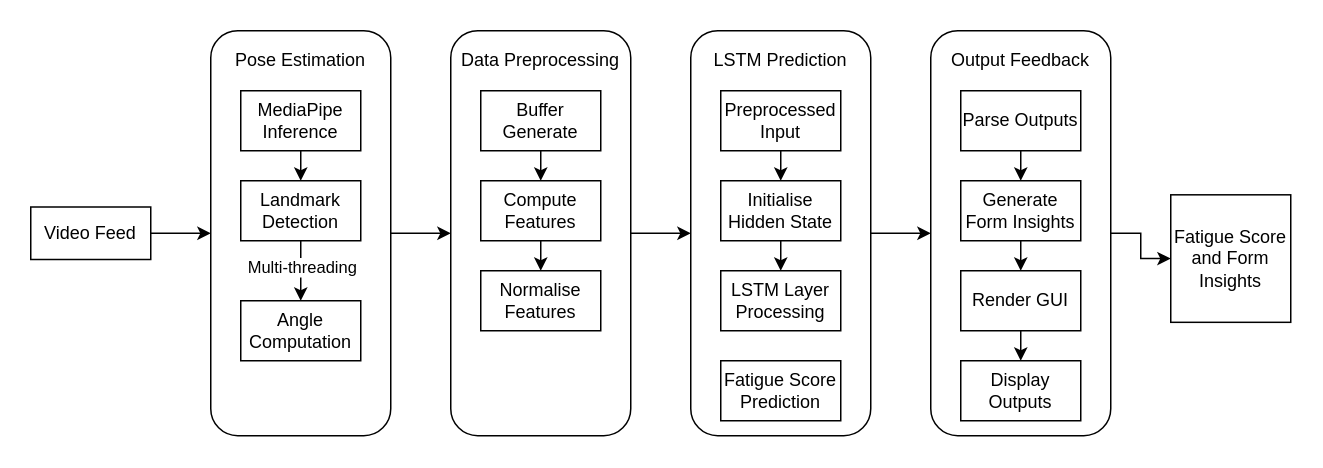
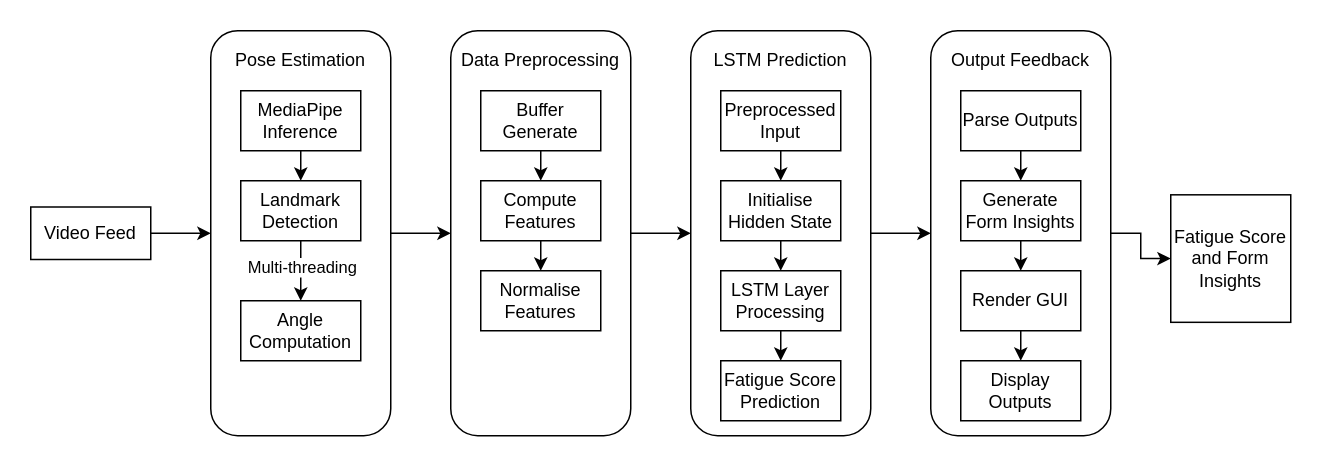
  <mxCell id="0" />
  <mxCell id="1" parent="0" />
  <mxCell id="2" style="edgeStyle=orthogonalEdgeStyle;rounded=0;orthogonalLoop=1;jettySize=auto;html=1;exitX=1;exitY=0.5;exitDx=0;exitDy=0;entryX=0;entryY=0.5;entryDx=0;entryDy=0;" edge="1" parent="1" source="3" target="40"><mxGeometry relative="1" as="geometry" /></mxCell>
  <mxCell id="3" value="" style="rounded=1;whiteSpace=wrap;html=1;" vertex="1" parent="1"><mxGeometry x="620" y="20" width="120" height="270" as="geometry" /></mxCell>
  <mxCell id="4" style="edgeStyle=orthogonalEdgeStyle;rounded=0;orthogonalLoop=1;jettySize=auto;html=1;exitX=1;exitY=0.5;exitDx=0;exitDy=0;entryX=0;entryY=0.5;entryDx=0;entryDy=0;" edge="1" parent="1" source="5" target="3"><mxGeometry relative="1" as="geometry" /></mxCell>
  <mxCell id="5" value="" style="rounded=1;whiteSpace=wrap;html=1;" vertex="1" parent="1"><mxGeometry x="460" y="20" width="120" height="270" as="geometry" /></mxCell>
  <mxCell id="6" style="edgeStyle=orthogonalEdgeStyle;rounded=0;orthogonalLoop=1;jettySize=auto;html=1;exitX=1;exitY=0.5;exitDx=0;exitDy=0;entryX=0;entryY=0.5;entryDx=0;entryDy=0;" edge="1" parent="1" source="7" target="9"><mxGeometry relative="1" as="geometry" /></mxCell>
  <mxCell id="7" value="" style="rounded=1;whiteSpace=wrap;html=1;" vertex="1" parent="1"><mxGeometry x="140" y="20" width="120" height="270" as="geometry" /></mxCell>
  <mxCell id="8" style="edgeStyle=orthogonalEdgeStyle;rounded=0;orthogonalLoop=1;jettySize=auto;html=1;exitX=1;exitY=0.5;exitDx=0;exitDy=0;entryX=0;entryY=0.5;entryDx=0;entryDy=0;" edge="1" parent="1" source="9" target="5"><mxGeometry relative="1" as="geometry" /></mxCell>
  <mxCell id="9" value="" style="rounded=1;whiteSpace=wrap;html=1;" vertex="1" parent="1"><mxGeometry x="300" y="20" width="120" height="270" as="geometry" /></mxCell>
  <mxCell id="10" style="edgeStyle=orthogonalEdgeStyle;rounded=0;orthogonalLoop=1;jettySize=auto;html=1;exitX=1;exitY=0.5;exitDx=0;exitDy=0;entryX=0;entryY=0.5;entryDx=0;entryDy=0;" edge="1" parent="1" source="11" target="7"><mxGeometry relative="1" as="geometry" /></mxCell>
  <mxCell id="11" value="Video Feed" style="rounded=0;whiteSpace=wrap;html=1;" vertex="1" parent="1"><mxGeometry x="20" y="137.5" width="80" height="35" as="geometry" /></mxCell>
  <mxCell id="12" style="edgeStyle=orthogonalEdgeStyle;rounded=0;orthogonalLoop=1;jettySize=auto;html=1;exitX=0.5;exitY=1;exitDx=0;exitDy=0;entryX=0.5;entryY=0;entryDx=0;entryDy=0;" edge="1" parent="1" source="14" target="15"><mxGeometry relative="1" as="geometry" /></mxCell>
  <mxCell id="13" value="Multi-threading" style="edgeLabel;html=1;align=center;verticalAlign=middle;resizable=0;points=[];" vertex="1" connectable="0" parent="12"><mxGeometry x="-0.15" relative="1" as="geometry"><mxPoint as="offset" /></mxGeometry></mxCell>
  <mxCell id="14" value="Landmark Detection" style="rounded=0;whiteSpace=wrap;html=1;" vertex="1" parent="1"><mxGeometry x="160" y="120" width="80" height="40" as="geometry" /></mxCell>
  <mxCell id="15" value="Angle Computation" style="rounded=0;whiteSpace=wrap;html=1;" vertex="1" parent="1"><mxGeometry x="160" y="200" width="80" height="40" as="geometry" /></mxCell>
  <mxCell id="16" style="edgeStyle=orthogonalEdgeStyle;rounded=0;orthogonalLoop=1;jettySize=auto;html=1;exitX=0.5;exitY=1;exitDx=0;exitDy=0;entryX=0.5;entryY=0;entryDx=0;entryDy=0;" edge="1" parent="1" source="17" target="19"><mxGeometry relative="1" as="geometry" /></mxCell>
  <mxCell id="17" value="Buffer Generate" style="rounded=0;whiteSpace=wrap;html=1;" vertex="1" parent="1"><mxGeometry x="320" y="60" width="80" height="40" as="geometry" /></mxCell>
  <mxCell id="18" style="edgeStyle=orthogonalEdgeStyle;rounded=0;orthogonalLoop=1;jettySize=auto;html=1;exitX=0.5;exitY=1;exitDx=0;exitDy=0;entryX=0.5;entryY=0;entryDx=0;entryDy=0;" edge="1" parent="1" source="19" target="20"><mxGeometry relative="1" as="geometry" /></mxCell>
  <mxCell id="19" value="Compute Features" style="rounded=0;whiteSpace=wrap;html=1;" vertex="1" parent="1"><mxGeometry x="320" y="120" width="80" height="40" as="geometry" /></mxCell>
  <mxCell id="20" value="Normalise Features" style="rounded=0;whiteSpace=wrap;html=1;" vertex="1" parent="1"><mxGeometry x="320" y="180" width="80" height="40" as="geometry" /></mxCell>
  <mxCell id="21" style="edgeStyle=orthogonalEdgeStyle;rounded=0;orthogonalLoop=1;jettySize=auto;html=1;exitX=0.5;exitY=1;exitDx=0;exitDy=0;entryX=0.5;entryY=0;entryDx=0;entryDy=0;" edge="1" parent="1" source="22" target="24"><mxGeometry relative="1" as="geometry" /></mxCell>
  <mxCell id="22" value="Preprocessed Input" style="rounded=0;whiteSpace=wrap;html=1;" vertex="1" parent="1"><mxGeometry x="480" y="60" width="80" height="40" as="geometry" /></mxCell>
  <mxCell id="23" style="edgeStyle=orthogonalEdgeStyle;rounded=0;orthogonalLoop=1;jettySize=auto;html=1;exitX=0.5;exitY=1;exitDx=0;exitDy=0;entryX=0.5;entryY=0;entryDx=0;entryDy=0;" edge="1" parent="1" source="24" target="34"><mxGeometry relative="1" as="geometry" /></mxCell>
  <mxCell id="24" value="Initialise Hidden State" style="rounded=0;whiteSpace=wrap;html=1;" vertex="1" parent="1"><mxGeometry x="480" y="120" width="80" height="40" as="geometry" /></mxCell>
  <mxCell id="25" style="edgeStyle=orthogonalEdgeStyle;rounded=0;orthogonalLoop=1;jettySize=auto;html=1;exitX=0.5;exitY=1;exitDx=0;exitDy=0;entryX=0.5;entryY=0;entryDx=0;entryDy=0;" edge="1" parent="1" source="26" target="39"><mxGeometry relative="1" as="geometry" /></mxCell>
  <mxCell id="26" value="Generate Form Insights" style="rounded=0;whiteSpace=wrap;html=1;" vertex="1" parent="1"><mxGeometry x="640" y="120" width="80" height="40" as="geometry" /></mxCell>
  <mxCell id="27" style="edgeStyle=orthogonalEdgeStyle;rounded=0;orthogonalLoop=1;jettySize=auto;html=1;exitX=0.5;exitY=1;exitDx=0;exitDy=0;entryX=0.5;entryY=0;entryDx=0;entryDy=0;" edge="1" parent="1" source="28" target="26"><mxGeometry relative="1" as="geometry" /></mxCell>
  <mxCell id="28" value="Parse Outputs" style="rounded=0;whiteSpace=wrap;html=1;" vertex="1" parent="1"><mxGeometry x="640" y="60" width="80" height="40" as="geometry" /></mxCell>
  <mxCell id="29" value="Pose Estimation" style="text;html=1;align=center;verticalAlign=middle;whiteSpace=wrap;rounded=0;" vertex="1" parent="1"><mxGeometry x="150" y="25" width="100" height="30" as="geometry" /></mxCell>
  <mxCell id="30" value="Data Preprocessing" style="text;html=1;align=center;verticalAlign=middle;whiteSpace=wrap;rounded=0;" vertex="1" parent="1"><mxGeometry x="305" y="25" width="110" height="30" as="geometry" /></mxCell>
  <mxCell id="31" value="LSTM Prediction" style="text;html=1;align=center;verticalAlign=middle;whiteSpace=wrap;rounded=0;" vertex="1" parent="1"><mxGeometry x="465" y="25" width="110" height="30" as="geometry" /></mxCell>
  <mxCell id="32" value="Output Feedback" style="text;html=1;align=center;verticalAlign=middle;whiteSpace=wrap;rounded=0;" vertex="1" parent="1"><mxGeometry x="625" y="25" width="110" height="30" as="geometry" /></mxCell>
+ <mxCell id="33" style="edgeStyle=orthogonalEdgeStyle;rounded=0;orthogonalLoop=1;jettySize=auto;html=1;exitX=0.5;exitY=1;exitDx=0;exitDy=0;entryX=0.5;entryY=0;entryDx=0;entryDy=0;" edge="1" parent="1" source="34" target="35"><mxGeometry relative="1" as="geometry" /></mxCell>
  <mxCell id="34" value="LSTM Layer Processing" style="rounded=0;whiteSpace=wrap;html=1;" vertex="1" parent="1"><mxGeometry x="480" y="180" width="80" height="40" as="geometry" /></mxCell>
  <mxCell id="35" value="Fatigue Score Prediction" style="rounded=0;whiteSpace=wrap;html=1;" vertex="1" parent="1"><mxGeometry x="480" y="240" width="80" height="40" as="geometry" /></mxCell>
  <mxCell id="36" style="edgeStyle=orthogonalEdgeStyle;rounded=0;orthogonalLoop=1;jettySize=auto;html=1;exitX=0.5;exitY=1;exitDx=0;exitDy=0;entryX=0.5;entryY=0;entryDx=0;entryDy=0;" edge="1" parent="1" source="37" target="14"><mxGeometry relative="1" as="geometry" /></mxCell>
  <mxCell id="37" value="MediaPipe Inference" style="rounded=0;whiteSpace=wrap;html=1;" vertex="1" parent="1"><mxGeometry x="160" y="60" width="80" height="40" as="geometry" /></mxCell>
  <mxCell id="38" style="edgeStyle=orthogonalEdgeStyle;rounded=0;orthogonalLoop=1;jettySize=auto;html=1;exitX=0.5;exitY=1;exitDx=0;exitDy=0;entryX=0.5;entryY=0;entryDx=0;entryDy=0;" edge="1" parent="1" source="39" target="41"><mxGeometry relative="1" as="geometry" /></mxCell>
  <mxCell id="39" value="Render GUI" style="rounded=0;whiteSpace=wrap;html=1;" vertex="1" parent="1"><mxGeometry x="640" y="180" width="80" height="40" as="geometry" /></mxCell>
  <mxCell id="40" value="Fatigue Score and Form Insights" style="rounded=0;whiteSpace=wrap;html=1;" vertex="1" parent="1"><mxGeometry x="780" y="129.38" width="80" height="85" as="geometry" /></mxCell>
  <mxCell id="41" value="Display Outputs" style="rounded=0;whiteSpace=wrap;html=1;" vertex="1" parent="1"><mxGeometry x="640" y="240" width="80" height="40" as="geometry" /></mxCell>
